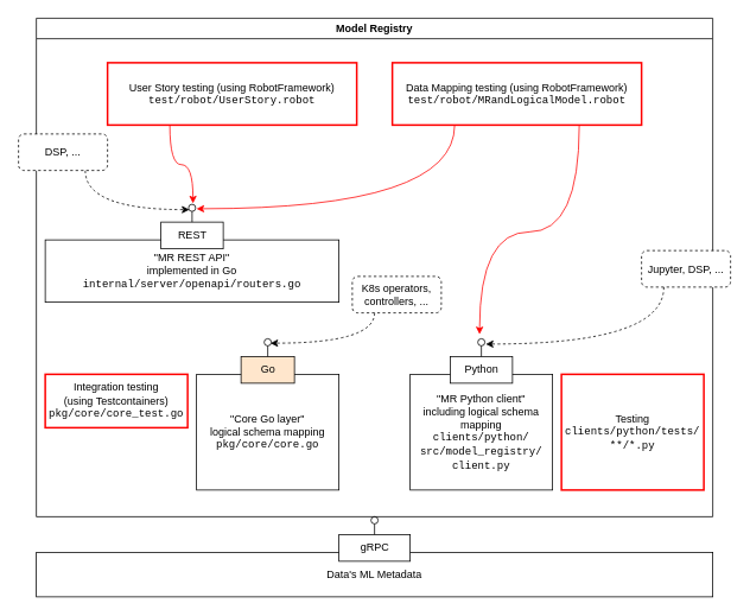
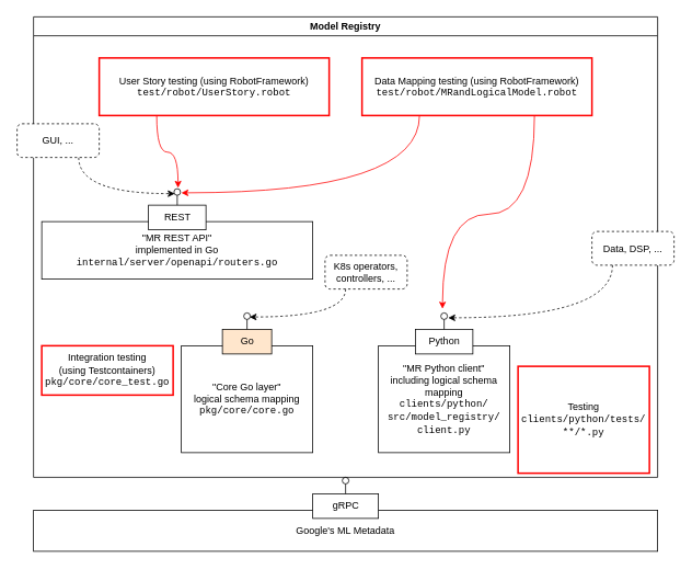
  <mxCell id="0" />
  <mxCell id="1" parent="0" />
- <mxCell id="2" value="Data's ML Metadata" style="rounded=0;whiteSpace=wrap;html=1;" vertex="1" parent="1"><mxGeometry x="40" y="620" width="760" height="50" as="geometry" /></mxCell>
+ <mxCell id="2" value="Google's ML Metadata" style="rounded=0;whiteSpace=wrap;html=1;" vertex="1" parent="1"><mxGeometry x="40" y="620" width="760" height="50" as="geometry" /></mxCell>
  <mxCell id="3" value="gRPC" style="html=1;rounded=0;" vertex="1" parent="1"><mxGeometry x="380" y="600" width="80" height="30" as="geometry" /></mxCell>
  <mxCell id="4" value="" style="endArrow=none;html=1;rounded=0;align=center;verticalAlign=top;endFill=0;labelBackgroundColor=none;endSize=2;" edge="1" source="3" target="5" parent="1"><mxGeometry relative="1" as="geometry" /></mxCell>
  <mxCell id="5" value="" style="ellipse;html=1;fontSize=11;align=center;fillColor=none;points=[];aspect=fixed;resizable=0;verticalAlign=bottom;labelPosition=center;verticalLabelPosition=top;flipH=1;" vertex="1" parent="1"><mxGeometry x="416" y="580" width="8" height="8" as="geometry" /></mxCell>
  <mxCell id="6" value="&quot;Core Go layer&quot;&lt;br&gt;logical schema mapping&lt;br&gt;&lt;font face=&quot;Courier New&quot;&gt;pkg/core/core.go&lt;/font&gt;" style="rounded=0;whiteSpace=wrap;html=1;" vertex="1" parent="1"><mxGeometry x="220" y="420" width="160" height="130" as="geometry" /></mxCell>
  <mxCell id="7" value="Integration testing&lt;br&gt;(using Testcontainers)&lt;br&gt;&lt;font face=&quot;Courier New&quot;&gt;pkg/core/core_test.go&lt;/font&gt;" style="rounded=0;whiteSpace=wrap;html=1;strokeWidth=2;strokeColor=#ff0000;" vertex="1" parent="1"><mxGeometry x="50" y="420" width="160" height="60" as="geometry" /></mxCell>
  <mxCell id="8" value="&quot;MR REST API&quot;&lt;br&gt;implemented in Go&lt;br&gt;&lt;font face=&quot;Courier New&quot;&gt;internal/server/openapi/routers.go&lt;/font&gt;" style="rounded=0;whiteSpace=wrap;html=1;" vertex="1" parent="1"><mxGeometry x="50" y="269" width="330" height="70" as="geometry" /></mxCell>
  <mxCell id="9" value="&quot;MR Python client&quot;&lt;br&gt;including logical schema mapping&lt;br&gt;&lt;font face=&quot;Courier New&quot;&gt;clients/python/&lt;br&gt;src/model_registry/&lt;br&gt;client.py&lt;/font&gt;" style="rounded=0;whiteSpace=wrap;html=1;" vertex="1" parent="1"><mxGeometry x="460" y="420" width="160" height="130" as="geometry" /></mxCell>
- <mxCell id="10" value="Testing&lt;br&gt;&lt;font face=&quot;Courier New&quot;&gt;clients/python/tests/&lt;br&gt;**/*.py&lt;/font&gt;" style="rounded=0;whiteSpace=wrap;html=1;strokeWidth=2;strokeColor=#ff0000;" vertex="1" parent="1"><mxGeometry x="630" y="420" width="160" height="130" as="geometry" /></mxCell>
+ <mxCell id="10" value="Testing&lt;br&gt;&lt;font face=&quot;Courier New&quot;&gt;clients/python/tests/&lt;br&gt;**/*.py&lt;/font&gt;" style="rounded=0;whiteSpace=wrap;html=1;strokeWidth=2;strokeColor=#ff0000;" vertex="1" parent="1"><mxGeometry x="630" y="445" width="160" height="130" as="geometry" /></mxCell>
  <mxCell id="11" value="Python" style="html=1;rounded=0;" vertex="1" parent="1"><mxGeometry x="505" y="400" width="70" height="30" as="geometry" /></mxCell>
  <mxCell id="12" value="" style="endArrow=none;html=1;rounded=0;align=center;verticalAlign=top;endFill=0;labelBackgroundColor=none;endSize=2;" edge="1" source="11" target="13" parent="1"><mxGeometry relative="1" as="geometry" /></mxCell>
  <mxCell id="13" value="" style="ellipse;html=1;fontSize=11;align=center;fillColor=none;points=[];aspect=fixed;resizable=0;verticalAlign=bottom;labelPosition=center;verticalLabelPosition=top;flipH=1;" vertex="1" parent="1"><mxGeometry x="536" y="380" width="8" height="8" as="geometry" /></mxCell>
  <mxCell id="14" value="REST" style="html=1;rounded=0;" vertex="1" parent="1"><mxGeometry x="180" y="249" width="70" height="30" as="geometry" /></mxCell>
  <mxCell id="15" value="" style="endArrow=none;html=1;rounded=0;align=center;verticalAlign=top;endFill=0;labelBackgroundColor=none;endSize=2;" edge="1" source="14" target="16" parent="1"><mxGeometry relative="1" as="geometry" /></mxCell>
  <mxCell id="16" value="" style="ellipse;html=1;fontSize=11;align=center;fillColor=none;points=[];aspect=fixed;resizable=0;verticalAlign=bottom;labelPosition=center;verticalLabelPosition=top;flipH=1;" vertex="1" parent="1"><mxGeometry x="211" y="229" width="8" height="8" as="geometry" /></mxCell>
  <mxCell id="17" value="User Story testing (using RobotFramework)&lt;br&gt;&lt;font face=&quot;Courier New&quot;&gt;test/robot/UserStory.robot&lt;/font&gt;" style="rounded=0;whiteSpace=wrap;html=1;strokeWidth=2;strokeColor=#ff0000;" vertex="1" parent="1"><mxGeometry x="120" y="70" width="280" height="70" as="geometry" /></mxCell>
  <mxCell id="18" value="Data Mapping testing (using RobotFramework)&lt;br&gt;&lt;font face=&quot;Courier New&quot;&gt;test/robot/MRandLogicalModel.robot&lt;/font&gt;" style="rounded=0;whiteSpace=wrap;html=1;strokeWidth=2;strokeColor=#ff0000;" vertex="1" parent="1"><mxGeometry x="440" y="70" width="280" height="70" as="geometry" /></mxCell>
  <mxCell id="19" value="K8s operators, controllers, ..." style="rounded=1;whiteSpace=wrap;html=1;dashed=1;" vertex="1" parent="1"><mxGeometry x="395" y="310" width="100" height="41" as="geometry" /></mxCell>
  <mxCell id="20" value="Go" style="html=1;rounded=0;fillColor=#ffe6cc;" vertex="1" parent="1"><mxGeometry x="270" y="400" width="60" height="30" as="geometry" /></mxCell>
  <mxCell id="21" value="" style="endArrow=none;html=1;rounded=0;align=center;verticalAlign=top;endFill=0;labelBackgroundColor=none;endSize=2;" edge="1" source="20" target="22" parent="1"><mxGeometry relative="1" as="geometry" /></mxCell>
  <mxCell id="22" value="" style="ellipse;html=1;fontSize=11;align=center;fillColor=none;points=[];aspect=fixed;resizable=0;verticalAlign=bottom;labelPosition=center;verticalLabelPosition=top;flipH=1;" vertex="1" parent="1"><mxGeometry x="296" y="380" width="8" height="8" as="geometry" /></mxCell>
  <mxCell id="23" style="edgeStyle=orthogonalEdgeStyle;curved=1;rounded=0;orthogonalLoop=1;jettySize=auto;html=1;exitX=0.25;exitY=1;exitDx=0;exitDy=0;entryX=0.125;entryY=0.625;entryDx=0;entryDy=0;entryPerimeter=0;strokeWidth=1;strokeColor=default;dashed=1;" edge="1" parent="1" source="19" target="22"><mxGeometry relative="1" as="geometry" /></mxCell>
  <mxCell id="24" style="edgeStyle=orthogonalEdgeStyle;curved=1;rounded=0;orthogonalLoop=1;jettySize=auto;html=1;exitX=0.75;exitY=1;exitDx=0;exitDy=0;entryX=0.875;entryY=0.75;entryDx=0;entryDy=0;entryPerimeter=0;dashed=1;" edge="1" parent="1" source="30" target="16"><mxGeometry relative="1" as="geometry" /></mxCell>
  <mxCell id="25" style="edgeStyle=orthogonalEdgeStyle;curved=1;rounded=0;orthogonalLoop=1;jettySize=auto;html=1;exitX=0.25;exitY=1;exitDx=0;exitDy=0;entryX=-0.125;entryY=0.75;entryDx=0;entryDy=0;entryPerimeter=0;dashed=1;" edge="1" parent="1" source="31" target="13"><mxGeometry relative="1" as="geometry" /></mxCell>
  <mxCell id="26" style="edgeStyle=orthogonalEdgeStyle;curved=1;rounded=0;orthogonalLoop=1;jettySize=auto;html=1;exitX=0.25;exitY=1;exitDx=0;exitDy=0;entryX=0.375;entryY=-0.125;entryDx=0;entryDy=0;entryPerimeter=0;elbow=vertical;strokeColor=#ff0000;strokeWidth=1;" edge="1" parent="1" source="17" target="16"><mxGeometry relative="1" as="geometry" /></mxCell>
  <mxCell id="27" style="edgeStyle=orthogonalEdgeStyle;curved=1;rounded=0;orthogonalLoop=1;jettySize=auto;html=1;exitX=0.75;exitY=1;exitDx=0;exitDy=0;entryX=0.75;entryY=-0.625;entryDx=0;entryDy=0;entryPerimeter=0;elbow=vertical;strokeWidth=1;strokeColor=#ff0000;" edge="1" parent="1" source="18" target="13"><mxGeometry relative="1" as="geometry" /></mxCell>
  <mxCell id="28" style="edgeStyle=orthogonalEdgeStyle;curved=1;rounded=0;orthogonalLoop=1;jettySize=auto;html=1;exitX=0.25;exitY=1;exitDx=0;exitDy=0;entryX=-0.125;entryY=0.625;entryDx=0;entryDy=0;entryPerimeter=0;elbow=vertical;strokeWidth=1;strokeColor=#ff0000;" edge="1" parent="1" source="18" target="16"><mxGeometry relative="1" as="geometry" /></mxCell>
  <mxCell id="29" value="Model Registry" style="swimlane;whiteSpace=wrap;html=1;" vertex="1" parent="1"><mxGeometry x="40" y="20" width="760" height="560" as="geometry"><mxRectangle x="40" y="57" width="130" height="30" as="alternateBounds" /></mxGeometry></mxCell>
- <mxCell id="30" value="DSP, ..." style="rounded=1;whiteSpace=wrap;html=1;dashed=1;" vertex="1" parent="29"><mxGeometry x="-20" y="130" width="100" height="41" as="geometry" /></mxCell>
- <mxCell id="31" value="Jupyter, DSP, ..." style="rounded=1;whiteSpace=wrap;html=1;dashed=1;" vertex="1" parent="29"><mxGeometry x="680" y="261" width="100" height="41" as="geometry" /></mxCell>
+ <mxCell id="30" value="GUI, ..." style="rounded=1;whiteSpace=wrap;html=1;dashed=1;" vertex="1" parent="29"><mxGeometry x="-20" y="130" width="100" height="41" as="geometry" /></mxCell>
+ <mxCell id="31" value="Data, DSP, ..." style="rounded=1;whiteSpace=wrap;html=1;dashed=1;" vertex="1" parent="29"><mxGeometry x="680" y="261" width="100" height="41" as="geometry" /></mxCell>
